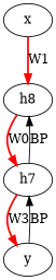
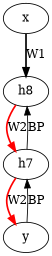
  digraph {
    rankdir=TB
    edge [color="#ff0000" style=bold]
    n1 [label=h8]
    x
    n3 [label=h7]
    y
-   n1 -> n3 [label=W0]
-   x -> n1 [label=W1]
+   n1 -> n3 [label=W2]
+   x -> n1 [color=black label=W1]
    n3 -> n1 [label=BP color="" style=""]
-   n3 -> y [label=W3]
+   n3 -> y [label=W2]
    y -> n3 [label=BP color="" style=""]
  }
